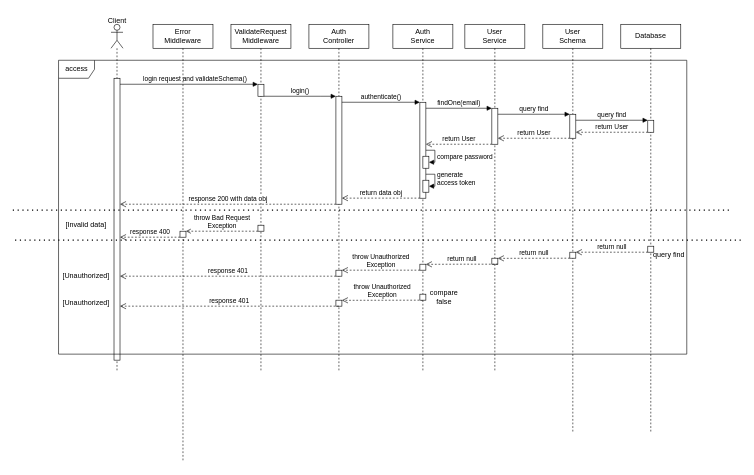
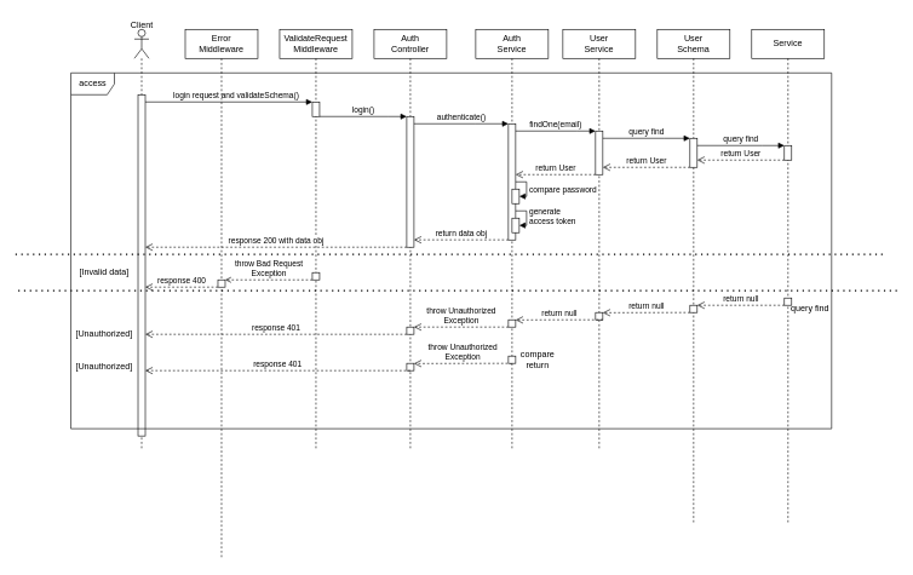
  <mxCell id="0" />
  <mxCell id="1" parent="0" />
  <mxCell id="2" value="ValidateRequest&lt;br&gt;Middleware" style="shape=umlLifeline;perimeter=lifelinePerimeter;whiteSpace=wrap;html=1;container=0;dropTarget=0;collapsible=0;recursiveResize=0;outlineConnect=0;portConstraint=eastwest;newEdgeStyle={&quot;edgeStyle&quot;:&quot;elbowEdgeStyle&quot;,&quot;elbow&quot;:&quot;vertical&quot;,&quot;curved&quot;:0,&quot;rounded&quot;:0};" parent="1" vertex="1"><mxGeometry x="384" y="40" width="100" height="580" as="geometry" /></mxCell>
  <mxCell id="3" value="" style="html=1;points=[];perimeter=orthogonalPerimeter;outlineConnect=0;targetShapes=umlLifeline;portConstraint=eastwest;newEdgeStyle={&quot;edgeStyle&quot;:&quot;elbowEdgeStyle&quot;,&quot;elbow&quot;:&quot;vertical&quot;,&quot;curved&quot;:0,&quot;rounded&quot;:0};" parent="2" vertex="1"><mxGeometry x="45" y="100" width="10" height="20" as="geometry" /></mxCell>
  <mxCell id="4" value="Auth&lt;br&gt;Service" style="shape=umlLifeline;perimeter=lifelinePerimeter;whiteSpace=wrap;html=1;container=0;dropTarget=0;collapsible=0;recursiveResize=0;outlineConnect=0;portConstraint=eastwest;newEdgeStyle={&quot;edgeStyle&quot;:&quot;elbowEdgeStyle&quot;,&quot;elbow&quot;:&quot;vertical&quot;,&quot;curved&quot;:0,&quot;rounded&quot;:0};" parent="1" vertex="1"><mxGeometry x="654" y="40" width="100" height="580" as="geometry" /></mxCell>
  <mxCell id="5" value="" style="html=1;points=[];perimeter=orthogonalPerimeter;outlineConnect=0;targetShapes=umlLifeline;portConstraint=eastwest;newEdgeStyle={&quot;edgeStyle&quot;:&quot;elbowEdgeStyle&quot;,&quot;elbow&quot;:&quot;vertical&quot;,&quot;curved&quot;:0,&quot;rounded&quot;:0};" parent="4" vertex="1"><mxGeometry x="45" y="130" width="10" height="160" as="geometry" /></mxCell>
  <mxCell id="6" value="" style="html=1;points=[];perimeter=orthogonalPerimeter;outlineConnect=0;targetShapes=umlLifeline;portConstraint=eastwest;newEdgeStyle={&quot;edgeStyle&quot;:&quot;elbowEdgeStyle&quot;,&quot;elbow&quot;:&quot;vertical&quot;,&quot;curved&quot;:0,&quot;rounded&quot;:0};" parent="4" vertex="1"><mxGeometry x="50" y="220" width="10" height="20" as="geometry" /></mxCell>
  <mxCell id="7" value="compare password" style="html=1;align=left;spacingLeft=2;endArrow=block;rounded=0;edgeStyle=orthogonalEdgeStyle;curved=0;rounded=0;" parent="4" source="5" target="6" edge="1"><mxGeometry x="0.176" relative="1" as="geometry"><mxPoint x="110" y="205" as="sourcePoint" /><Array as="points"><mxPoint x="70" y="210" /><mxPoint x="70" y="230" /></Array><mxPoint as="offset" /></mxGeometry></mxCell>
  <mxCell id="8" value="" style="html=1;points=[];perimeter=orthogonalPerimeter;outlineConnect=0;targetShapes=umlLifeline;portConstraint=eastwest;newEdgeStyle={&quot;edgeStyle&quot;:&quot;elbowEdgeStyle&quot;,&quot;elbow&quot;:&quot;vertical&quot;,&quot;curved&quot;:0,&quot;rounded&quot;:0};" parent="4" vertex="1"><mxGeometry x="50" y="260" width="10" height="20" as="geometry" /></mxCell>
  <mxCell id="9" value="generate &lt;br&gt;access token" style="html=1;align=left;spacingLeft=2;endArrow=block;rounded=0;edgeStyle=orthogonalEdgeStyle;curved=0;rounded=0;" parent="4" source="5" target="8" edge="1"><mxGeometry relative="1" as="geometry"><mxPoint x="-25" y="280" as="sourcePoint" /><Array as="points"><mxPoint x="70" y="250" /><mxPoint x="70" y="270" /></Array></mxGeometry></mxCell>
  <mxCell id="10" value="login()" style="html=1;verticalAlign=bottom;endArrow=block;edgeStyle=elbowEdgeStyle;elbow=vertical;curved=0;rounded=0;" parent="1" source="3" target="17" edge="1"><mxGeometry relative="1" as="geometry"><mxPoint x="514" y="170" as="sourcePoint" /><Array as="points"><mxPoint x="534" y="160" /><mxPoint x="444" y="170" /></Array></mxGeometry></mxCell>
  <mxCell id="11" value="User&lt;br&gt;Service" style="shape=umlLifeline;perimeter=lifelinePerimeter;whiteSpace=wrap;html=1;container=0;dropTarget=0;collapsible=0;recursiveResize=0;outlineConnect=0;portConstraint=eastwest;newEdgeStyle={&quot;edgeStyle&quot;:&quot;elbowEdgeStyle&quot;,&quot;elbow&quot;:&quot;vertical&quot;,&quot;curved&quot;:0,&quot;rounded&quot;:0};" parent="1" vertex="1"><mxGeometry x="774" y="40" width="100" height="580" as="geometry" /></mxCell>
  <mxCell id="12" value="" style="html=1;points=[];perimeter=orthogonalPerimeter;outlineConnect=0;targetShapes=umlLifeline;portConstraint=eastwest;newEdgeStyle={&quot;edgeStyle&quot;:&quot;elbowEdgeStyle&quot;,&quot;elbow&quot;:&quot;vertical&quot;,&quot;curved&quot;:0,&quot;rounded&quot;:0};" parent="11" vertex="1"><mxGeometry x="45" y="140" width="10" height="60" as="geometry" /></mxCell>
  <mxCell id="13" value="" style="shape=umlLifeline;perimeter=lifelinePerimeter;whiteSpace=wrap;html=1;container=1;dropTarget=0;collapsible=0;recursiveResize=0;outlineConnect=0;portConstraint=eastwest;newEdgeStyle={&quot;edgeStyle&quot;:&quot;elbowEdgeStyle&quot;,&quot;elbow&quot;:&quot;vertical&quot;,&quot;curved&quot;:0,&quot;rounded&quot;:0};participant=umlActor;" parent="1" vertex="1"><mxGeometry x="184" y="40" width="20" height="580" as="geometry" /></mxCell>
  <mxCell id="14" value="" style="html=1;points=[];perimeter=orthogonalPerimeter;outlineConnect=0;targetShapes=umlLifeline;portConstraint=eastwest;newEdgeStyle={&quot;edgeStyle&quot;:&quot;elbowEdgeStyle&quot;,&quot;elbow&quot;:&quot;vertical&quot;,&quot;curved&quot;:0,&quot;rounded&quot;:0};" parent="13" vertex="1"><mxGeometry x="5" y="90" width="10" height="470" as="geometry" /></mxCell>
  <mxCell id="15" value="login request and validateSchema()" style="html=1;verticalAlign=bottom;endArrow=block;edgeStyle=elbowEdgeStyle;elbow=horizontal;curved=0;rounded=0;" parent="1" edge="1"><mxGeometry x="0.087" relative="1" as="geometry"><mxPoint x="199" y="140" as="sourcePoint" /><Array as="points"><mxPoint x="349" y="140" /></Array><mxPoint x="429" y="140" as="targetPoint" /><mxPoint as="offset" /></mxGeometry></mxCell>
  <mxCell id="16" value="Auth&lt;br&gt;Controller" style="shape=umlLifeline;perimeter=lifelinePerimeter;whiteSpace=wrap;html=1;container=0;dropTarget=0;collapsible=0;recursiveResize=0;outlineConnect=0;portConstraint=eastwest;newEdgeStyle={&quot;edgeStyle&quot;:&quot;elbowEdgeStyle&quot;,&quot;elbow&quot;:&quot;vertical&quot;,&quot;curved&quot;:0,&quot;rounded&quot;:0};" parent="1" vertex="1"><mxGeometry x="514" y="40" width="100" height="580" as="geometry" /></mxCell>
  <mxCell id="17" value="" style="html=1;points=[];perimeter=orthogonalPerimeter;outlineConnect=0;targetShapes=umlLifeline;portConstraint=eastwest;newEdgeStyle={&quot;edgeStyle&quot;:&quot;elbowEdgeStyle&quot;,&quot;elbow&quot;:&quot;vertical&quot;,&quot;curved&quot;:0,&quot;rounded&quot;:0};" parent="16" vertex="1"><mxGeometry x="45" y="120" width="10" height="180" as="geometry" /></mxCell>
  <mxCell id="18" value="" style="html=1;points=[];perimeter=orthogonalPerimeter;outlineConnect=0;targetShapes=umlLifeline;portConstraint=eastwest;newEdgeStyle={&quot;edgeStyle&quot;:&quot;elbowEdgeStyle&quot;,&quot;elbow&quot;:&quot;vertical&quot;,&quot;curved&quot;:0,&quot;rounded&quot;:0};" parent="16" vertex="1"><mxGeometry x="45" y="410" width="10" height="10" as="geometry" /></mxCell>
  <mxCell id="19" value="" style="html=1;points=[];perimeter=orthogonalPerimeter;outlineConnect=0;targetShapes=umlLifeline;portConstraint=eastwest;newEdgeStyle={&quot;edgeStyle&quot;:&quot;elbowEdgeStyle&quot;,&quot;elbow&quot;:&quot;vertical&quot;,&quot;curved&quot;:0,&quot;rounded&quot;:0};" parent="16" vertex="1"><mxGeometry x="45" y="460" width="10" height="10" as="geometry" /></mxCell>
  <mxCell id="20" value="authenticate()" style="html=1;verticalAlign=bottom;endArrow=block;edgeStyle=elbowEdgeStyle;elbow=vertical;curved=0;rounded=0;" parent="1" source="17" target="5" edge="1"><mxGeometry relative="1" as="geometry"><mxPoint x="534" y="170" as="sourcePoint" /><Array as="points"><mxPoint x="654" y="170" /></Array><mxPoint x="684" y="170" as="targetPoint" /></mxGeometry></mxCell>
  <mxCell id="21" value="findOne(email)" style="html=1;verticalAlign=bottom;endArrow=block;edgeStyle=elbowEdgeStyle;elbow=vertical;curved=0;rounded=0;" parent="1" source="5" target="12" edge="1"><mxGeometry relative="1" as="geometry"><mxPoint x="699" y="160" as="sourcePoint" /><Array as="points"><mxPoint x="794" y="180" /></Array><mxPoint x="824" y="160.34" as="targetPoint" /></mxGeometry></mxCell>
  <mxCell id="22" value="access" style="shape=umlFrame;whiteSpace=wrap;html=1;pointerEvents=0;" parent="1" vertex="1"><mxGeometry x="96.5" y="100" width="1047.5" height="490" as="geometry" /></mxCell>
- <mxCell id="23" value="Database" style="shape=umlLifeline;perimeter=lifelinePerimeter;whiteSpace=wrap;html=1;container=0;dropTarget=0;collapsible=0;recursiveResize=0;outlineConnect=0;portConstraint=eastwest;newEdgeStyle={&quot;edgeStyle&quot;:&quot;elbowEdgeStyle&quot;,&quot;elbow&quot;:&quot;vertical&quot;,&quot;curved&quot;:0,&quot;rounded&quot;:0};" parent="1" vertex="1"><mxGeometry x="1034" y="40" width="100" height="680" as="geometry" /></mxCell>
+ <mxCell id="23" value="Service" style="shape=umlLifeline;perimeter=lifelinePerimeter;whiteSpace=wrap;html=1;container=0;dropTarget=0;collapsible=0;recursiveResize=0;outlineConnect=0;portConstraint=eastwest;newEdgeStyle={&quot;edgeStyle&quot;:&quot;elbowEdgeStyle&quot;,&quot;elbow&quot;:&quot;vertical&quot;,&quot;curved&quot;:0,&quot;rounded&quot;:0};" parent="1" vertex="1"><mxGeometry x="1034" y="40" width="100" height="680" as="geometry" /></mxCell>
  <mxCell id="24" value="" style="html=1;points=[];perimeter=orthogonalPerimeter;outlineConnect=0;targetShapes=umlLifeline;portConstraint=eastwest;newEdgeStyle={&quot;edgeStyle&quot;:&quot;elbowEdgeStyle&quot;,&quot;elbow&quot;:&quot;vertical&quot;,&quot;curved&quot;:0,&quot;rounded&quot;:0};" parent="23" vertex="1"><mxGeometry x="45" y="160" width="10" height="20" as="geometry" /></mxCell>
  <mxCell id="25" value="" style="html=1;points=[];perimeter=orthogonalPerimeter;outlineConnect=0;targetShapes=umlLifeline;portConstraint=eastwest;newEdgeStyle={&quot;edgeStyle&quot;:&quot;elbowEdgeStyle&quot;,&quot;elbow&quot;:&quot;vertical&quot;,&quot;curved&quot;:0,&quot;rounded&quot;:0};" parent="23" vertex="1"><mxGeometry x="45" y="370" width="10" height="10" as="geometry" /></mxCell>
  <mxCell id="26" value="query find" style="html=1;verticalAlign=bottom;endArrow=block;edgeStyle=elbowEdgeStyle;elbow=vertical;curved=0;rounded=0;" parent="1" source="12" target="38" edge="1"><mxGeometry relative="1" as="geometry"><mxPoint x="834" y="180" as="sourcePoint" /><Array as="points"><mxPoint x="914" y="190" /><mxPoint x="854" y="180" /><mxPoint x="884" y="180" /></Array><mxPoint x="954" y="180" as="targetPoint" /></mxGeometry></mxCell>
  <mxCell id="27" value="return User" style="html=1;verticalAlign=bottom;endArrow=open;dashed=1;endSize=8;edgeStyle=elbowEdgeStyle;elbow=horizontal;curved=0;rounded=0;" parent="1" edge="1"><mxGeometry relative="1" as="geometry"><mxPoint x="829" y="230" as="targetPoint" /><Array as="points"><mxPoint x="854" y="230" /><mxPoint x="884" y="220" /></Array><mxPoint x="949" y="230" as="sourcePoint" /><mxPoint as="offset" /></mxGeometry></mxCell>
  <mxCell id="28" value="" style="endArrow=none;dashed=1;html=1;dashPattern=1 3;strokeWidth=2;rounded=0;" parent="1" edge="1"><mxGeometry width="50" height="50" relative="1" as="geometry"><mxPoint x="20.25" y="350" as="sourcePoint" /><mxPoint x="1220.25" y="350" as="targetPoint" /></mxGeometry></mxCell>
  <mxCell id="29" value="return User" style="html=1;verticalAlign=bottom;endArrow=open;dashed=1;endSize=8;elbow=horizontal;rounded=0;" parent="1" edge="1"><mxGeometry relative="1" as="geometry"><mxPoint x="709" y="240" as="targetPoint" /><mxPoint x="819" y="240" as="sourcePoint" /><mxPoint as="offset" /></mxGeometry></mxCell>
  <mxCell id="30" value="Error&lt;br&gt;Middleware" style="shape=umlLifeline;perimeter=lifelinePerimeter;whiteSpace=wrap;html=1;container=0;dropTarget=0;collapsible=0;recursiveResize=0;outlineConnect=0;portConstraint=eastwest;newEdgeStyle={&quot;edgeStyle&quot;:&quot;elbowEdgeStyle&quot;,&quot;elbow&quot;:&quot;vertical&quot;,&quot;curved&quot;:0,&quot;rounded&quot;:0};" parent="1" vertex="1"><mxGeometry x="254" y="40" width="100" height="730" as="geometry" /></mxCell>
  <mxCell id="31" value="" style="html=1;points=[];perimeter=orthogonalPerimeter;outlineConnect=0;targetShapes=umlLifeline;portConstraint=eastwest;newEdgeStyle={&quot;edgeStyle&quot;:&quot;elbowEdgeStyle&quot;,&quot;elbow&quot;:&quot;vertical&quot;,&quot;curved&quot;:0,&quot;rounded&quot;:0};" parent="30" vertex="1"><mxGeometry x="45" y="345" width="10" height="10" as="geometry" /></mxCell>
  <mxCell id="32" value="return data obj" style="html=1;verticalAlign=bottom;endArrow=open;dashed=1;endSize=8;elbow=horizontal;rounded=0;" parent="1" edge="1"><mxGeometry relative="1" as="geometry"><mxPoint x="569" y="329.86" as="targetPoint" /><mxPoint x="699" y="329.86" as="sourcePoint" /><mxPoint as="offset" /></mxGeometry></mxCell>
  <mxCell id="33" value="response 200 with data obj" style="html=1;verticalAlign=bottom;endArrow=open;dashed=1;endSize=8;edgeStyle=elbowEdgeStyle;elbow=horizontal;curved=0;rounded=0;" parent="1" source="17" target="14" edge="1"><mxGeometry relative="1" as="geometry"><mxPoint x="204" y="340" as="targetPoint" /><Array as="points"><mxPoint x="379" y="340" /></Array><mxPoint x="564" y="340" as="sourcePoint" /><mxPoint as="offset" /></mxGeometry></mxCell>
  <mxCell id="34" value="response 400" style="html=1;verticalAlign=bottom;endArrow=open;dashed=1;endSize=8;edgeStyle=elbowEdgeStyle;elbow=horizontal;curved=0;rounded=0;" parent="1" edge="1"><mxGeometry relative="1" as="geometry"><mxPoint x="199" y="395" as="targetPoint" /><Array as="points"><mxPoint x="294" y="395" /></Array><mxPoint x="299" y="395" as="sourcePoint" /><mxPoint as="offset" /></mxGeometry></mxCell>
  <mxCell id="35" value="[Invalid data]" style="text;html=1;align=center;verticalAlign=middle;resizable=0;points=[];autosize=1;strokeColor=none;fillColor=none;" parent="1" vertex="1"><mxGeometry x="96.5" y="360" width="90" height="30" as="geometry" /></mxCell>
  <mxCell id="36" value="" style="endArrow=none;dashed=1;html=1;dashPattern=1 3;strokeWidth=2;rounded=0;" parent="1" edge="1"><mxGeometry width="50" height="50" relative="1" as="geometry"><mxPoint x="24" y="400" as="sourcePoint" /><mxPoint x="1234" y="400" as="targetPoint" /></mxGeometry></mxCell>
  <mxCell id="37" value="User&lt;br&gt;Schema" style="shape=umlLifeline;perimeter=lifelinePerimeter;whiteSpace=wrap;html=1;container=0;dropTarget=0;collapsible=0;recursiveResize=0;outlineConnect=0;portConstraint=eastwest;newEdgeStyle={&quot;edgeStyle&quot;:&quot;elbowEdgeStyle&quot;,&quot;elbow&quot;:&quot;vertical&quot;,&quot;curved&quot;:0,&quot;rounded&quot;:0};" parent="1" vertex="1"><mxGeometry x="904" y="40" width="100" height="680" as="geometry" /></mxCell>
  <mxCell id="38" value="" style="html=1;points=[];perimeter=orthogonalPerimeter;outlineConnect=0;targetShapes=umlLifeline;portConstraint=eastwest;newEdgeStyle={&quot;edgeStyle&quot;:&quot;elbowEdgeStyle&quot;,&quot;elbow&quot;:&quot;vertical&quot;,&quot;curved&quot;:0,&quot;rounded&quot;:0};" parent="37" vertex="1"><mxGeometry x="45" y="150" width="10" height="40" as="geometry" /></mxCell>
  <mxCell id="39" value="" style="html=1;points=[];perimeter=orthogonalPerimeter;outlineConnect=0;targetShapes=umlLifeline;portConstraint=eastwest;newEdgeStyle={&quot;edgeStyle&quot;:&quot;elbowEdgeStyle&quot;,&quot;elbow&quot;:&quot;vertical&quot;,&quot;curved&quot;:0,&quot;rounded&quot;:0};" parent="37" vertex="1"><mxGeometry x="45" y="380" width="10" height="10" as="geometry" /></mxCell>
  <mxCell id="40" value="query find" style="html=1;verticalAlign=bottom;endArrow=block;edgeStyle=elbowEdgeStyle;elbow=vertical;curved=0;rounded=0;" parent="1" source="38" target="24" edge="1"><mxGeometry relative="1" as="geometry"><mxPoint x="964" y="200" as="sourcePoint" /><Array as="points"><mxPoint x="1049" y="200" /><mxPoint x="989" y="190" /><mxPoint x="1019" y="190" /></Array><mxPoint x="1084" y="200" as="targetPoint" /></mxGeometry></mxCell>
  <mxCell id="41" value="[Unauthorized]" style="text;html=1;align=center;verticalAlign=middle;resizable=0;points=[];autosize=1;strokeColor=none;fillColor=none;" parent="1" vertex="1"><mxGeometry x="91.5" y="445" width="100" height="30" as="geometry" /></mxCell>
  <mxCell id="42" value="return User" style="html=1;verticalAlign=bottom;endArrow=open;dashed=1;endSize=8;edgeStyle=elbowEdgeStyle;elbow=horizontal;curved=0;rounded=0;" parent="1" source="24" target="38" edge="1"><mxGeometry relative="1" as="geometry"><mxPoint x="974" y="220" as="targetPoint" /><Array as="points"><mxPoint x="999" y="220" /><mxPoint x="1029" y="210" /></Array><mxPoint x="1094" y="220" as="sourcePoint" /><mxPoint as="offset" /></mxGeometry></mxCell>
  <mxCell id="43" value="return null" style="html=1;verticalAlign=bottom;endArrow=open;dashed=1;endSize=8;edgeStyle=elbowEdgeStyle;elbow=horizontal;curved=0;rounded=0;" parent="1" edge="1"><mxGeometry relative="1" as="geometry"><mxPoint x="959" y="420" as="targetPoint" /><Array as="points"><mxPoint x="964" y="420" /><mxPoint x="1024" y="409.83" /></Array><mxPoint x="1079" y="420" as="sourcePoint" /><mxPoint as="offset" /></mxGeometry></mxCell>
  <mxCell id="44" value="" style="html=1;points=[];perimeter=orthogonalPerimeter;outlineConnect=0;targetShapes=umlLifeline;portConstraint=eastwest;newEdgeStyle={&quot;edgeStyle&quot;:&quot;elbowEdgeStyle&quot;,&quot;elbow&quot;:&quot;vertical&quot;,&quot;curved&quot;:0,&quot;rounded&quot;:0};" parent="1" vertex="1"><mxGeometry x="819" y="430" width="10" height="10" as="geometry" /></mxCell>
  <mxCell id="45" value="return null" style="html=1;verticalAlign=bottom;endArrow=open;dashed=1;endSize=8;edgeStyle=elbowEdgeStyle;elbow=horizontal;curved=0;rounded=0;" parent="1" source="39" edge="1"><mxGeometry relative="1" as="geometry"><mxPoint x="829" y="430.25" as="targetPoint" /><Array as="points"><mxPoint x="944" y="430" /></Array><mxPoint x="944" y="430" as="sourcePoint" /><mxPoint as="offset" /></mxGeometry></mxCell>
  <mxCell id="46" value="" style="html=1;points=[];perimeter=orthogonalPerimeter;outlineConnect=0;targetShapes=umlLifeline;portConstraint=eastwest;newEdgeStyle={&quot;edgeStyle&quot;:&quot;elbowEdgeStyle&quot;,&quot;elbow&quot;:&quot;vertical&quot;,&quot;curved&quot;:0,&quot;rounded&quot;:0};" parent="1" vertex="1"><mxGeometry x="699" y="440" width="10" height="10" as="geometry" /></mxCell>
  <mxCell id="47" value="return null" style="html=1;verticalAlign=bottom;endArrow=open;dashed=1;endSize=8;edgeStyle=elbowEdgeStyle;elbow=horizontal;curved=0;rounded=0;" parent="1" edge="1"><mxGeometry relative="1" as="geometry"><mxPoint x="709" y="440.25" as="targetPoint" /><Array as="points" /><mxPoint x="829" y="440" as="sourcePoint" /><mxPoint as="offset" /></mxGeometry></mxCell>
  <mxCell id="48" value="throw Unauthorized&lt;br&gt;Exception" style="html=1;verticalAlign=bottom;endArrow=open;dashed=1;endSize=8;elbow=horizontal;rounded=0;" parent="1" target="18" edge="1"><mxGeometry relative="1" as="geometry"><mxPoint x="579" y="450.25" as="targetPoint" /><mxPoint x="699" y="450" as="sourcePoint" /><mxPoint as="offset" /></mxGeometry></mxCell>
  <mxCell id="49" value="" style="html=1;points=[];perimeter=orthogonalPerimeter;outlineConnect=0;targetShapes=umlLifeline;portConstraint=eastwest;newEdgeStyle={&quot;edgeStyle&quot;:&quot;elbowEdgeStyle&quot;,&quot;elbow&quot;:&quot;vertical&quot;,&quot;curved&quot;:0,&quot;rounded&quot;:0};" parent="1" vertex="1"><mxGeometry x="429" y="375" width="10" height="10" as="geometry" /></mxCell>
  <mxCell id="50" value="throw Bad Request &lt;br&gt;Exception" style="html=1;verticalAlign=bottom;endArrow=open;dashed=1;elbow=horizontal;rounded=0;" parent="1" source="49" target="31" edge="1"><mxGeometry relative="1" as="geometry"><mxPoint x="309" y="395" as="targetPoint" /><mxPoint x="429" y="385" as="sourcePoint" /><mxPoint as="offset" /></mxGeometry></mxCell>
  <mxCell id="51" value="response 401" style="html=1;verticalAlign=bottom;endArrow=open;dashed=1;endSize=8;edgeStyle=elbowEdgeStyle;elbow=horizontal;curved=0;rounded=0;" parent="1" source="18" target="14" edge="1"><mxGeometry relative="1" as="geometry"><mxPoint x="354" y="460" as="targetPoint" /><Array as="points"><mxPoint x="359" y="460" /></Array><mxPoint x="484" y="460" as="sourcePoint" /><mxPoint as="offset" /></mxGeometry></mxCell>
  <mxCell id="52" value="throw Unauthorized&lt;br style=&quot;border-color: var(--border-color);&quot;&gt;Exception" style="html=1;verticalAlign=bottom;endArrow=open;dashed=1;endSize=8;edgeStyle=elbowEdgeStyle;elbow=horizontal;curved=0;rounded=0;" parent="1" source="53" edge="1"><mxGeometry relative="1" as="geometry"><mxPoint x="569" y="500.25" as="targetPoint" /><Array as="points"><mxPoint x="704" y="500" /></Array><mxPoint x="689" y="500" as="sourcePoint" /><mxPoint as="offset" /></mxGeometry></mxCell>
  <mxCell id="53" value="" style="html=1;points=[];perimeter=orthogonalPerimeter;outlineConnect=0;targetShapes=umlLifeline;portConstraint=eastwest;newEdgeStyle={&quot;edgeStyle&quot;:&quot;elbowEdgeStyle&quot;,&quot;elbow&quot;:&quot;vertical&quot;,&quot;curved&quot;:0,&quot;rounded&quot;:0};" parent="1" vertex="1"><mxGeometry x="699" y="490" width="10" height="10" as="geometry" /></mxCell>
- <mxCell id="54" value="compare &lt;br&gt;false" style="text;html=1;align=center;verticalAlign=middle;resizable=0;points=[];autosize=1;strokeColor=none;fillColor=none;" parent="1" vertex="1"><mxGeometry x="704" y="475" width="70" height="40" as="geometry" /></mxCell>
+ <mxCell id="54" value="compare &lt;br&gt;return" style="text;html=1;align=center;verticalAlign=middle;resizable=0;points=[];autosize=1;strokeColor=none;fillColor=none;" parent="1" vertex="1"><mxGeometry x="704" y="475" width="70" height="40" as="geometry" /></mxCell>
  <mxCell id="55" value="response 401" style="html=1;verticalAlign=bottom;endArrow=open;dashed=1;endSize=8;edgeStyle=elbowEdgeStyle;elbow=horizontal;curved=0;rounded=0;" parent="1" target="14" edge="1"><mxGeometry relative="1" as="geometry"><mxPoint x="204" y="510" as="targetPoint" /><Array as="points"><mxPoint x="364" y="510" /></Array><mxPoint x="564" y="510" as="sourcePoint" /><mxPoint as="offset" /></mxGeometry></mxCell>
  <mxCell id="56" value="Client" style="text;html=1;align=center;verticalAlign=middle;resizable=0;points=[];autosize=1;strokeColor=none;fillColor=none;" parent="1" vertex="1"><mxGeometry x="169" y="20" width="50" height="30" as="geometry" /></mxCell>
  <mxCell id="57" value="[Unauthorized]" style="text;html=1;align=center;verticalAlign=middle;resizable=0;points=[];autosize=1;strokeColor=none;fillColor=none;" parent="1" vertex="1"><mxGeometry x="91.5" y="490" width="100" height="30" as="geometry" /></mxCell>
  <mxCell id="58" value="query find" style="text;html=1;align=center;verticalAlign=middle;resizable=0;points=[];autosize=1;strokeColor=none;fillColor=none;" parent="1" vertex="1"><mxGeometry x="1074" y="410" width="80" height="30" as="geometry" /></mxCell>
